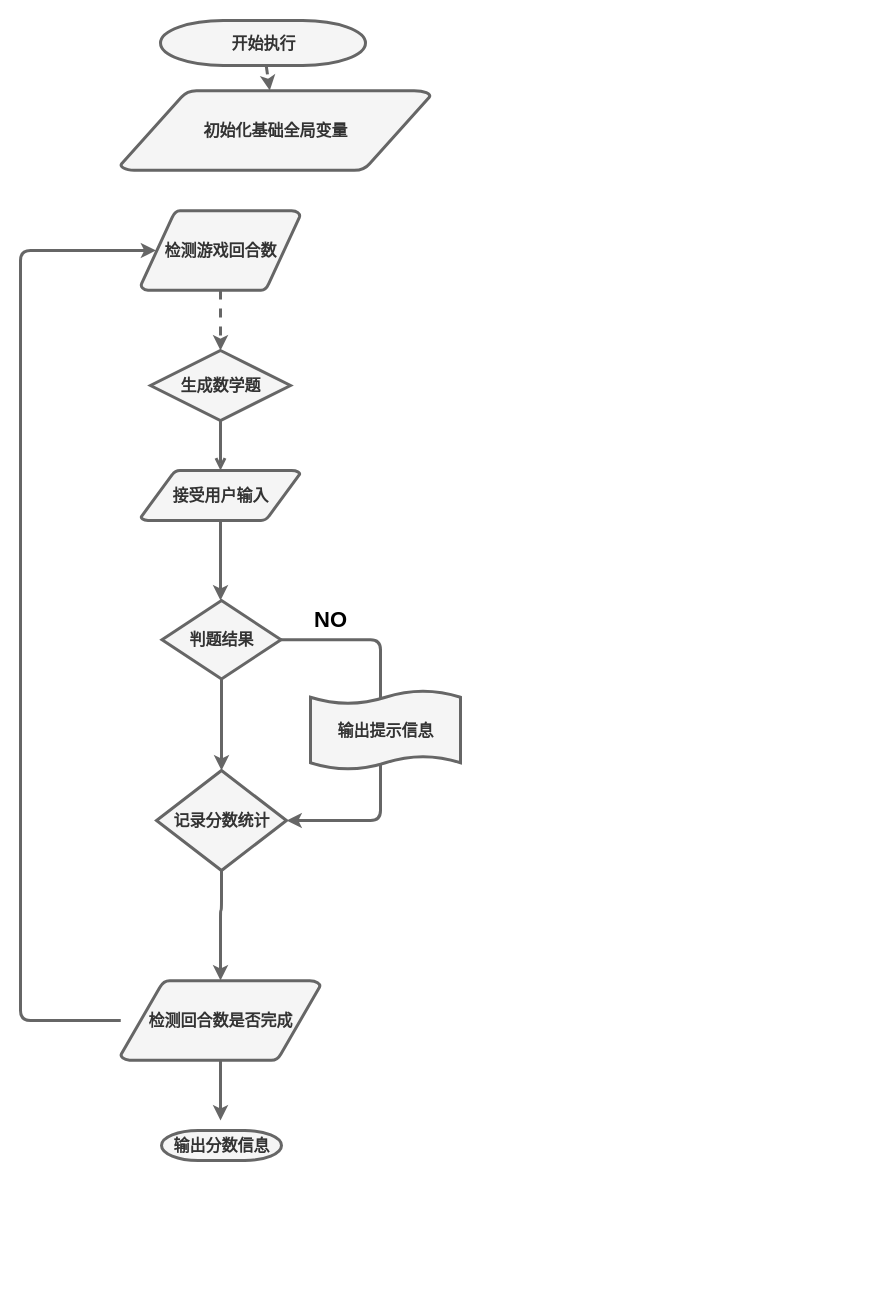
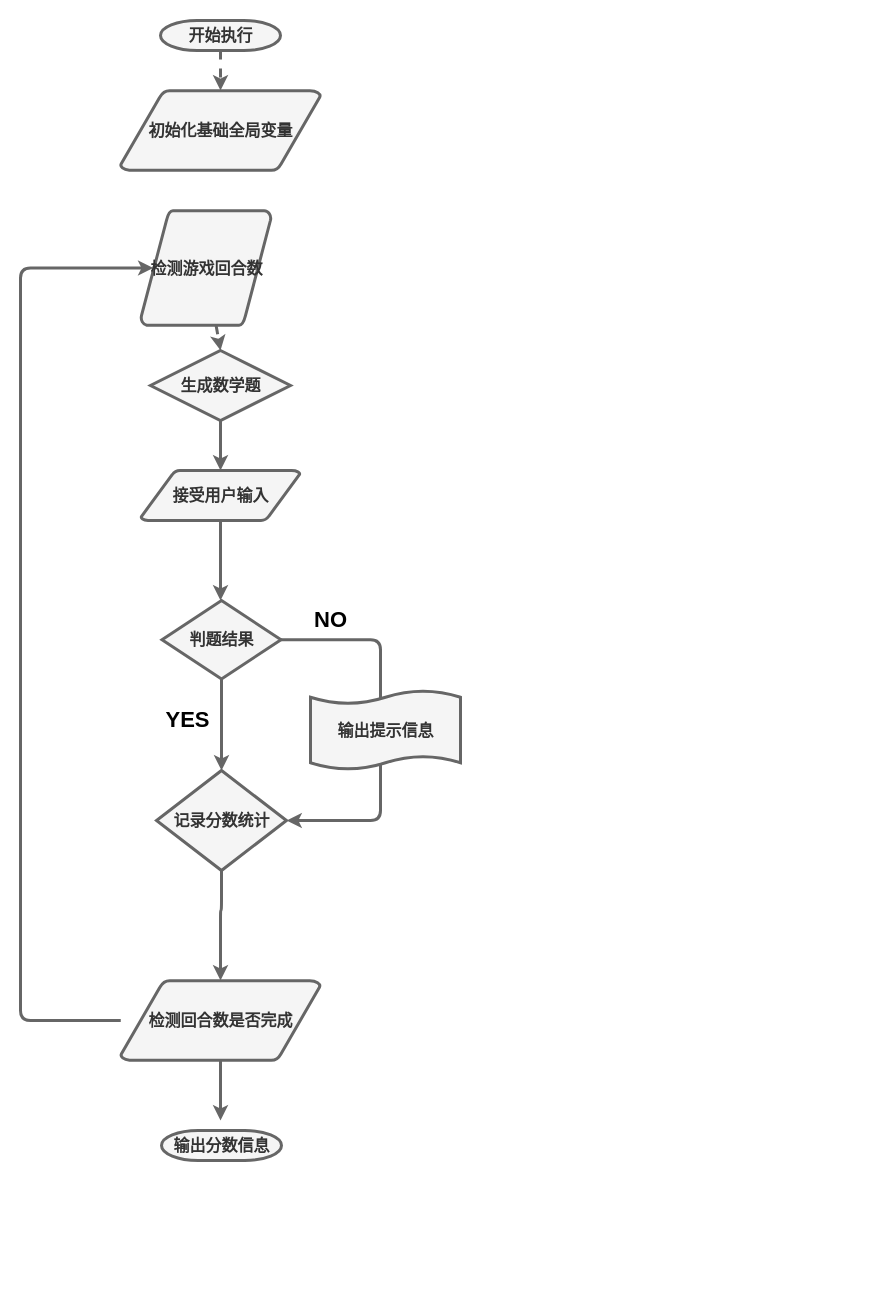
  <mxCell id="0" />
  <mxCell id="1" parent="0" />
- <mxCell id="2" value="&lt;b&gt;&lt;font style=&quot;font-size: 16px;&quot;&gt;开始执行&lt;/font&gt;&lt;/b&gt;" style="shape=mxgraph.flowchart.terminator;strokeWidth=3;gradientDirection=north;fontStyle=0;html=1;fillColor=#f5f5f5;fontColor=#333333;strokeColor=#666666;" parent="1" vertex="1"><mxGeometry x="160" y="20" width="205" height="45" as="geometry" /></mxCell>
- <mxCell id="3" value="&lt;b&gt;&lt;font style=&quot;font-size: 16px;&quot;&gt;初始化基础全局变量&lt;/font&gt;&lt;/b&gt;" style="shape=mxgraph.flowchart.data;strokeWidth=3;gradientDirection=north;fontStyle=0;html=1;fillColor=#f5f5f5;fontColor=#333333;strokeColor=#666666;" parent="1" vertex="1"><mxGeometry x="120" y="90" width="310" height="80" as="geometry" /></mxCell>
+ <mxCell id="2" value="&lt;b&gt;&lt;font style=&quot;font-size: 16px;&quot;&gt;开始执行&lt;/font&gt;&lt;/b&gt;" style="shape=mxgraph.flowchart.terminator;strokeWidth=3;gradientDirection=north;fontStyle=0;html=1;fillColor=#f5f5f5;fontColor=#333333;strokeColor=#666666;" parent="1" vertex="1"><mxGeometry x="160" y="20" width="120" height="30" as="geometry" /></mxCell>
+ <mxCell id="3" value="&lt;b&gt;&lt;font style=&quot;font-size: 16px;&quot;&gt;初始化基础全局变量&lt;/font&gt;&lt;/b&gt;" style="shape=mxgraph.flowchart.data;strokeWidth=3;gradientDirection=north;fontStyle=0;html=1;fillColor=#f5f5f5;fontColor=#333333;strokeColor=#666666;" parent="1" vertex="1"><mxGeometry x="120" y="90" width="200" height="80" as="geometry" /></mxCell>
  <mxCell id="4" value="&lt;b&gt;&lt;font style=&quot;font-size: 16px;&quot;&gt;接受用户输入&lt;/font&gt;&lt;/b&gt;" style="shape=mxgraph.flowchart.data;strokeWidth=3;gradientDirection=north;fontStyle=0;html=1;fillColor=#f5f5f5;fontColor=#333333;strokeColor=#666666;" parent="1" vertex="1"><mxGeometry x="140.5" y="470" width="159" height="50" as="geometry" /></mxCell>
- <mxCell id="5" value="&lt;b&gt;&lt;font style=&quot;font-size: 16px;&quot;&gt;检测游戏回合数&lt;/font&gt;&lt;/b&gt;" style="shape=mxgraph.flowchart.data;strokeWidth=3;gradientDirection=north;fontStyle=0;html=1;fillColor=#f5f5f5;fontColor=#333333;strokeColor=#666666;" parent="1" vertex="1"><mxGeometry x="140.5" y="210" width="159" height="80" as="geometry" /></mxCell>
+ <mxCell id="5" value="&lt;b&gt;&lt;font style=&quot;font-size: 16px;&quot;&gt;检测游戏回合数&lt;/font&gt;&lt;/b&gt;" style="shape=mxgraph.flowchart.data;strokeWidth=3;gradientDirection=north;fontStyle=0;html=1;fillColor=#f5f5f5;fontColor=#333333;strokeColor=#666666;" parent="1" vertex="1"><mxGeometry x="140.5" y="210" width="130" height="115" as="geometry" /></mxCell>
  <mxCell id="6" value="&lt;b&gt;&lt;font style=&quot;font-size: 16px;&quot;&gt;生成数学题&lt;/font&gt;&lt;/b&gt;" style="shape=mxgraph.flowchart.decision;strokeWidth=3;gradientDirection=north;fontStyle=0;html=1;fillColor=#f5f5f5;fontColor=#333333;strokeColor=#666666;" parent="1" vertex="1"><mxGeometry x="150" y="350" width="140" height="70" as="geometry" /></mxCell>
  <mxCell id="7" style="fontStyle=1;strokeColor=#666666;strokeWidth=3;html=1;fillColor=#f5f5f5;dashed=1;" parent="1" source="2" target="3" edge="1"><mxGeometry relative="1" as="geometry" /></mxCell>
  <mxCell id="8" style="entryX=0.5;entryY=0;entryPerimeter=0;fontStyle=1;strokeColor=#666666;strokeWidth=3;html=1;fillColor=#f5f5f5;dashed=1;" parent="1" source="5" target="6" edge="1"><mxGeometry relative="1" as="geometry" /></mxCell>
- <mxCell id="9" value="" style="edgeStyle=elbowEdgeStyle;elbow=horizontal;fontColor=#001933;fontStyle=1;strokeColor=#666666;strokeWidth=3;html=1;fillColor=#f5f5f5;endArrow=open;" parent="1" source="6" target="4" edge="1"><mxGeometry width="100" height="100" as="geometry"><mxPoint y="60" as="sourcePoint" x="-100" /><mxPoint x="0" as="targetPoint" y="-40" /></mxGeometry></mxCell>
+ <mxCell id="9" value="" style="edgeStyle=elbowEdgeStyle;elbow=horizontal;fontColor=#001933;fontStyle=1;strokeColor=#666666;strokeWidth=3;html=1;fillColor=#f5f5f5;" parent="1" source="6" target="4" edge="1"><mxGeometry width="100" height="100" as="geometry"><mxPoint y="60" as="sourcePoint" x="-100" /><mxPoint x="0" as="targetPoint" y="-40" /></mxGeometry></mxCell>
  <mxCell id="10" value="" style="edgeStyle=elbowEdgeStyle;elbow=horizontal;fontStyle=1;strokeColor=#666666;strokeWidth=3;html=1;fillColor=#f5f5f5;" parent="1" source="4" edge="1"><mxGeometry width="100" height="100" as="geometry"><mxPoint y="60" as="sourcePoint" x="-100" /><mxPoint x="220" y="600" as="targetPoint" /></mxGeometry></mxCell>
  <mxCell id="11" value="&lt;b&gt;&lt;font style=&quot;font-size: 16px;&quot;&gt;判题结果&lt;/font&gt;&lt;/b&gt;" style="shape=mxgraph.flowchart.decision;strokeWidth=3;gradientDirection=north;fontStyle=0;html=1;fillColor=#f5f5f5;fontColor=#333333;strokeColor=#666666;" parent="1" vertex="1"><mxGeometry x="161.5" y="600" width="119" height="78.5" as="geometry" /></mxCell>
  <mxCell id="12" value="&lt;b&gt;&lt;font style=&quot;font-size: 16px;&quot;&gt;记录分数统计&lt;/font&gt;&lt;/b&gt;" style="shape=mxgraph.flowchart.decision;strokeWidth=3;gradientDirection=north;fontStyle=0;html=1;fillColor=#f5f5f5;fontColor=#333333;strokeColor=#666666;" parent="1" vertex="1"><mxGeometry x="156" y="770" width="130" height="100" as="geometry" /></mxCell>
  <mxCell id="13" value="" style="edgeStyle=elbowEdgeStyle;elbow=horizontal;exitX=0.5;exitY=1;exitPerimeter=0;fontStyle=1;strokeColor=#666666;strokeWidth=3;html=1;fillColor=#f5f5f5;" parent="1" source="11" target="12" edge="1"><mxGeometry width="100" height="100" as="geometry"><mxPoint y="60" as="sourcePoint" x="-100" /><mxPoint x="0" as="targetPoint" y="-40" /></mxGeometry></mxCell>
  <mxCell id="14" value="" style="edgeStyle=elbowEdgeStyle;elbow=vertical;exitX=0.5;exitY=1;exitPerimeter=0;fontColor=#001933;fontStyle=1;strokeColor=#666666;strokeWidth=3;html=1;fillColor=#f5f5f5;entryX=0.5;entryY=0;entryDx=0;entryDy=0;entryPerimeter=0;" parent="1" source="12" target="15" edge="1"><mxGeometry width="100" height="100" as="geometry"><mxPoint y="60" as="sourcePoint" x="-100" /><mxPoint x="220" y="950" as="targetPoint" /><Array as="points"><mxPoint x="220" y="910" /></Array></mxGeometry></mxCell>
  <mxCell id="15" value="&lt;b&gt;&lt;font style=&quot;font-size: 16px;&quot;&gt;检测回合数是否完成&lt;/font&gt;&lt;/b&gt;" style="shape=mxgraph.flowchart.data;strokeWidth=3;gradientDirection=north;fontStyle=0;html=1;fillColor=#f5f5f5;fontColor=#333333;strokeColor=#666666;" parent="1" vertex="1"><mxGeometry x="120.25" y="980" width="199.5" height="80" as="geometry" /></mxCell>
  <mxCell id="16" value="&lt;b&gt;&lt;font style=&quot;font-size: 16px;&quot;&gt;输出分数信息&lt;/font&gt;&lt;/b&gt;" style="shape=mxgraph.flowchart.terminator;strokeWidth=3;gradientDirection=north;fontStyle=0;html=1;fillColor=#f5f5f5;fontColor=#333333;strokeColor=#666666;" parent="1" vertex="1"><mxGeometry x="161" y="1130" width="120" height="30" as="geometry" /></mxCell>
  <mxCell id="17" value="" style="edgeStyle=elbowEdgeStyle;elbow=vertical;exitX=0.5;exitY=1;exitPerimeter=0;fontStyle=1;strokeColor=#666666;strokeWidth=3;html=1;fillColor=#f5f5f5;" parent="1" source="15" edge="1"><mxGeometry width="100" height="100" as="geometry"><mxPoint y="60" as="sourcePoint" x="-100" /><mxPoint x="220" y="1120" as="targetPoint" /><Array as="points" /></mxGeometry></mxCell>
  <mxCell id="18" value="" style="edgeStyle=elbowEdgeStyle;elbow=horizontal;exitX=1;exitY=0.5;exitPerimeter=0;fontStyle=1;strokeColor=#666666;strokeWidth=3;html=1;entryX=1;entryY=0.5;entryDx=0;entryDy=0;entryPerimeter=0;fillColor=#f5f5f5;" parent="1" source="11" target="12" edge="1"><mxGeometry width="100" height="100" as="geometry"><mxPoint y="60" as="sourcePoint" x="-100" /><mxPoint x="290" y="960" as="targetPoint" /><Array as="points"><mxPoint x="380" y="730" /><mxPoint x="460" y="1080" /><mxPoint x="850" y="1280" /></Array></mxGeometry></mxCell>
  <mxCell id="19" value="&lt;b&gt;&lt;font style=&quot;font-size: 16px;&quot;&gt;输出提示信息&lt;/font&gt;&lt;/b&gt;" style="shape=mxgraph.flowchart.paper_tape;strokeWidth=3;gradientDirection=north;fontStyle=0;html=1;fillColor=#f5f5f5;fontColor=#333333;strokeColor=#666666;" parent="1" vertex="1"><mxGeometry x="310" y="689" width="150" height="81" as="geometry" /></mxCell>
  <mxCell id="20" value="" style="edgeStyle=elbowEdgeStyle;elbow=horizontal;entryX=0.095;entryY=0.5;entryPerimeter=0;fontStyle=1;strokeColor=#666666;strokeWidth=3;html=1;fillColor=#f5f5f5;" parent="1" source="15" target="5" edge="1"><mxGeometry width="100" height="100" as="geometry"><mxPoint x="140" y="980" as="sourcePoint" /><mxPoint x="0" as="targetPoint" y="-40" /><Array as="points"><mxPoint x="20" y="930" /></Array></mxGeometry></mxCell>
  <mxCell id="21" value="&lt;b&gt;NO&lt;/b&gt;" style="text;html=1;align=center;verticalAlign=middle;resizable=0;points=[];autosize=1;strokeColor=none;fillColor=none;fontSize=22;" vertex="1" parent="1"><mxGeometry x="299.5" y="600" width="60" height="40" as="geometry" /></mxCell>
+ <mxCell id="22" value="&lt;b&gt;YES&lt;/b&gt;" style="text;html=1;align=center;verticalAlign=middle;resizable=0;points=[];autosize=1;strokeColor=none;fillColor=none;fontSize=22;" vertex="1" parent="1"><mxGeometry x="152" y="700" width="70" height="40" as="geometry" /></mxCell>
